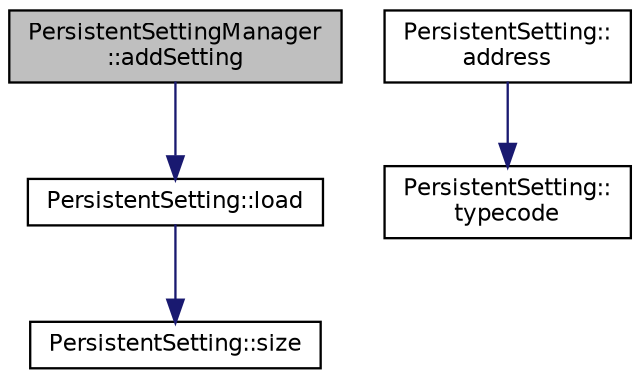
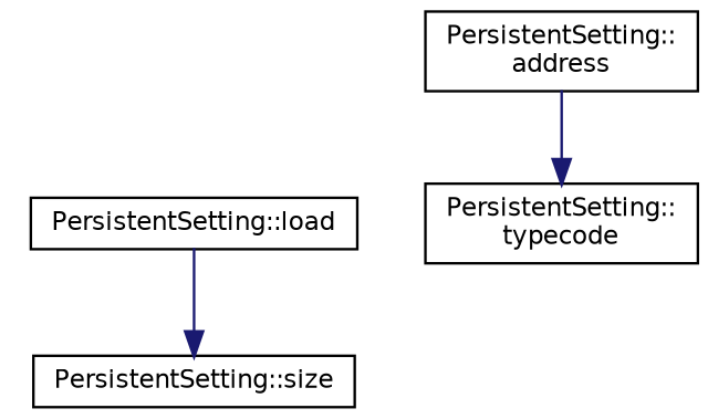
  digraph {
    rankdir=TB
    node [color=black fillcolor=white fontname=Helvetica fontsize=10 shape=record style=filled]
    edge [color=midnightblue fontname=Helvetica fontsize=10 labelfontname=Helvetica labelfontsize=10 style=solid]
-   n1 [fillcolor=grey75 fontcolor=black height=0.2 label="PersistentSettingManager\l::addSetting" width=0.4]
    n2 [height=0.2 label="PersistentSetting::load" width=0.4]
    n3 [height=0.2 label="PersistentSetting::\laddress" width=0.4]
    n4 [height=0.2 label="PersistentSetting::\ltypecode" width=0.4]
    n5 [height=0.2 label="PersistentSetting::size" width=0.4]
-   n1 -> n2
    n2 -> n5
    n3 -> n4
  }
